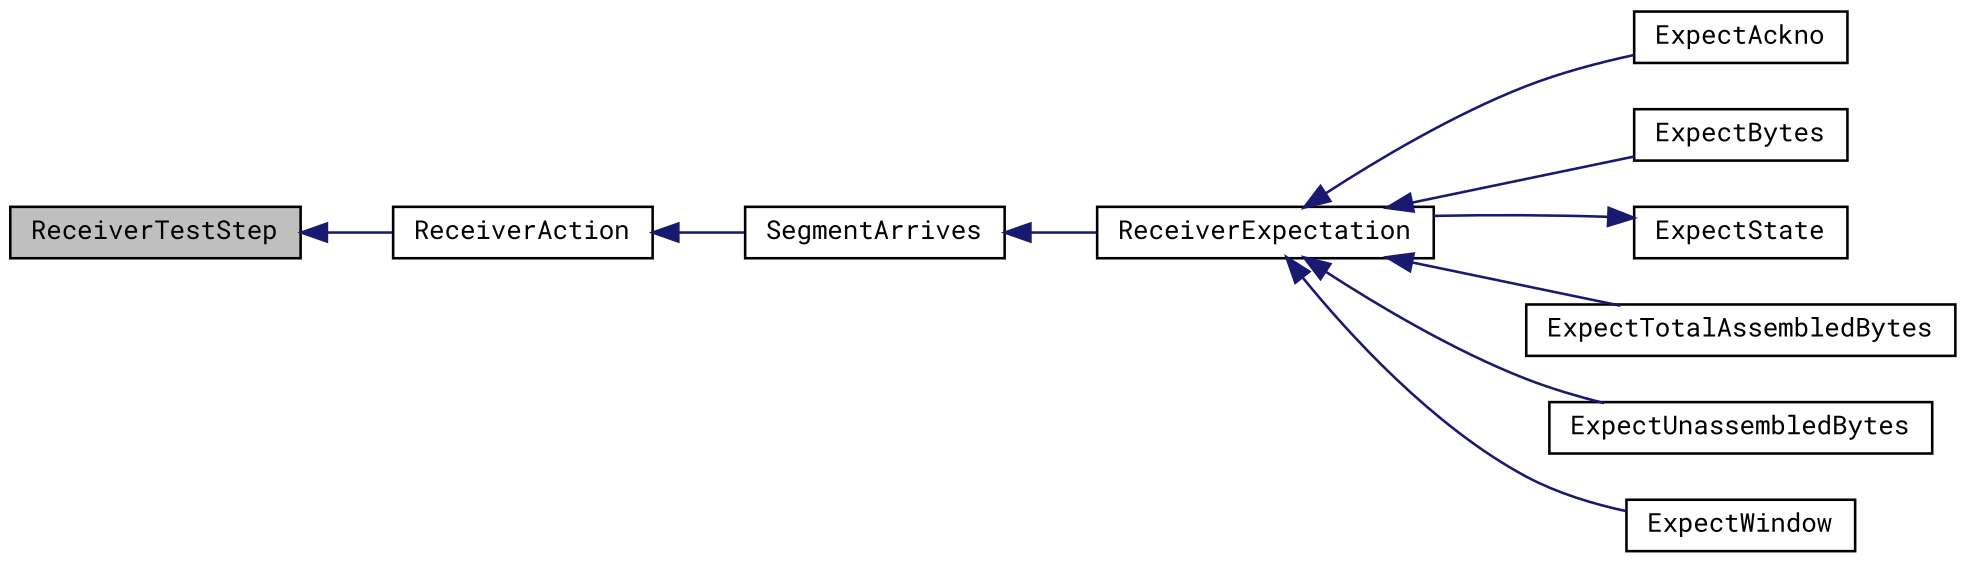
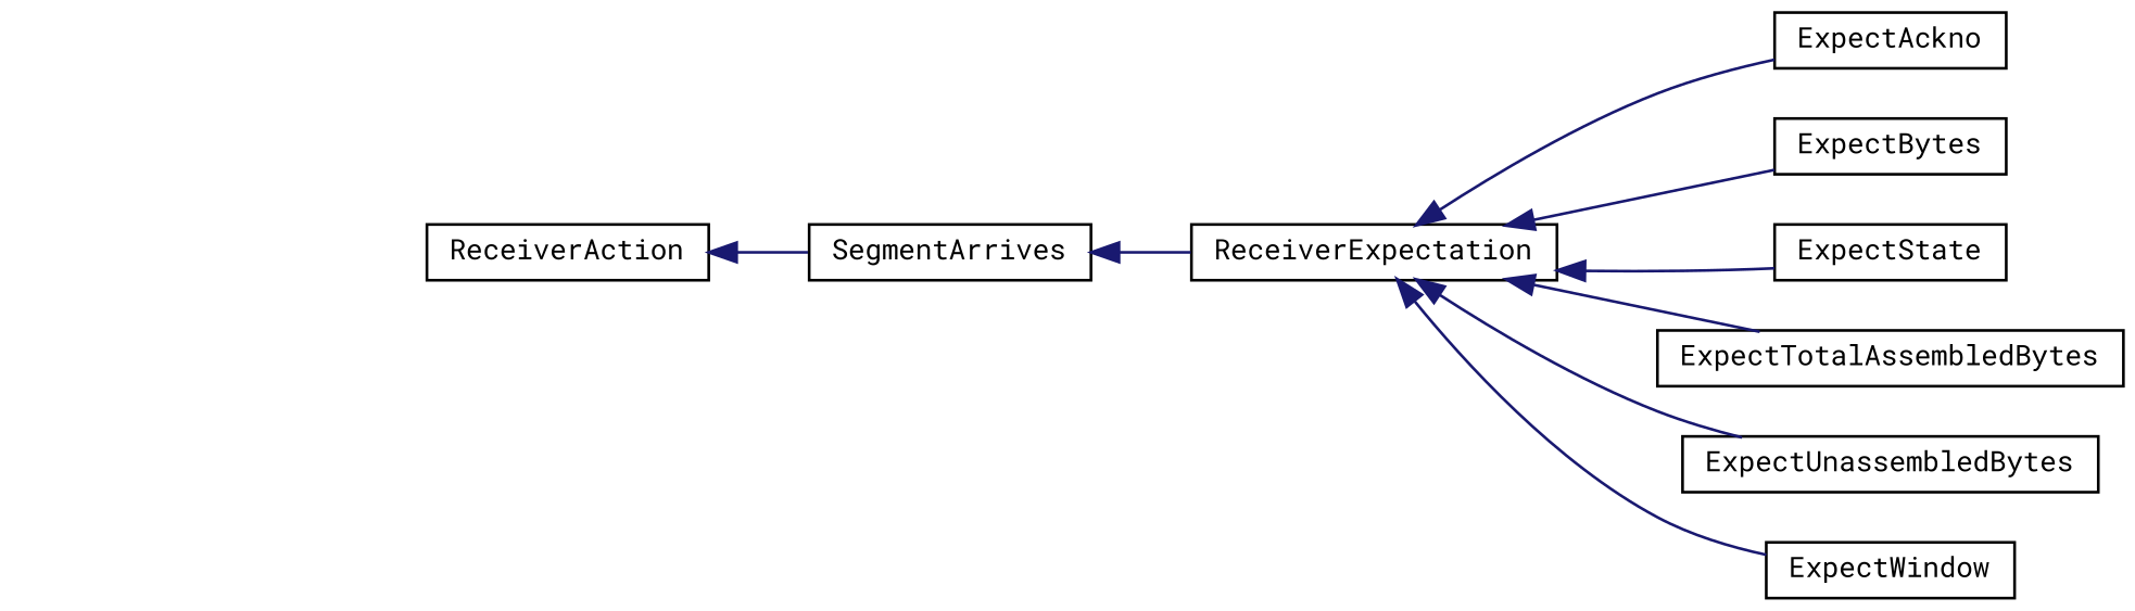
  digraph {
    fontname="Roboto Mono"
    rankdir=LR
    node [color=black fillcolor=white fontname="Roboto Mono" fontsize=10 shape=record style=filled]
    edge [color=midnightblue dir=back fontname="Roboto Mono" fontsize=10 labelfontname=Helvetica labelfontsize=10 style=solid]
-   n1 [fillcolor=grey75 fontcolor=black height=0.2 label=ReceiverTestStep width=0.4]
    n2 [height=0.2 label=ReceiverAction width=0.4]
    n3 [height=0.2 label=SegmentArrives width=0.4]
    n4 [height=0.2 label=ReceiverExpectation width=0.4]
    n5 [height=0.2 label=ExpectAckno width=0.4]
    n6 [height=0.2 label=ExpectBytes width=0.4]
    n7 [height=0.2 label=ExpectState width=0.4]
    n8 [height=0.2 label=ExpectTotalAssembledBytes width=0.4]
    n9 [height=0.2 label=ExpectUnassembledBytes width=0.4]
    n10 [height=0.2 label=ExpectWindow width=0.4]
-   n1 -> n2
    n2 -> n3
    n3 -> n4
    n4 -> n5
    n4 -> n6
-   n7 -> n4
+   n4 -> n7
    n4 -> n8
    n4 -> n9
    n4 -> n10
  }
